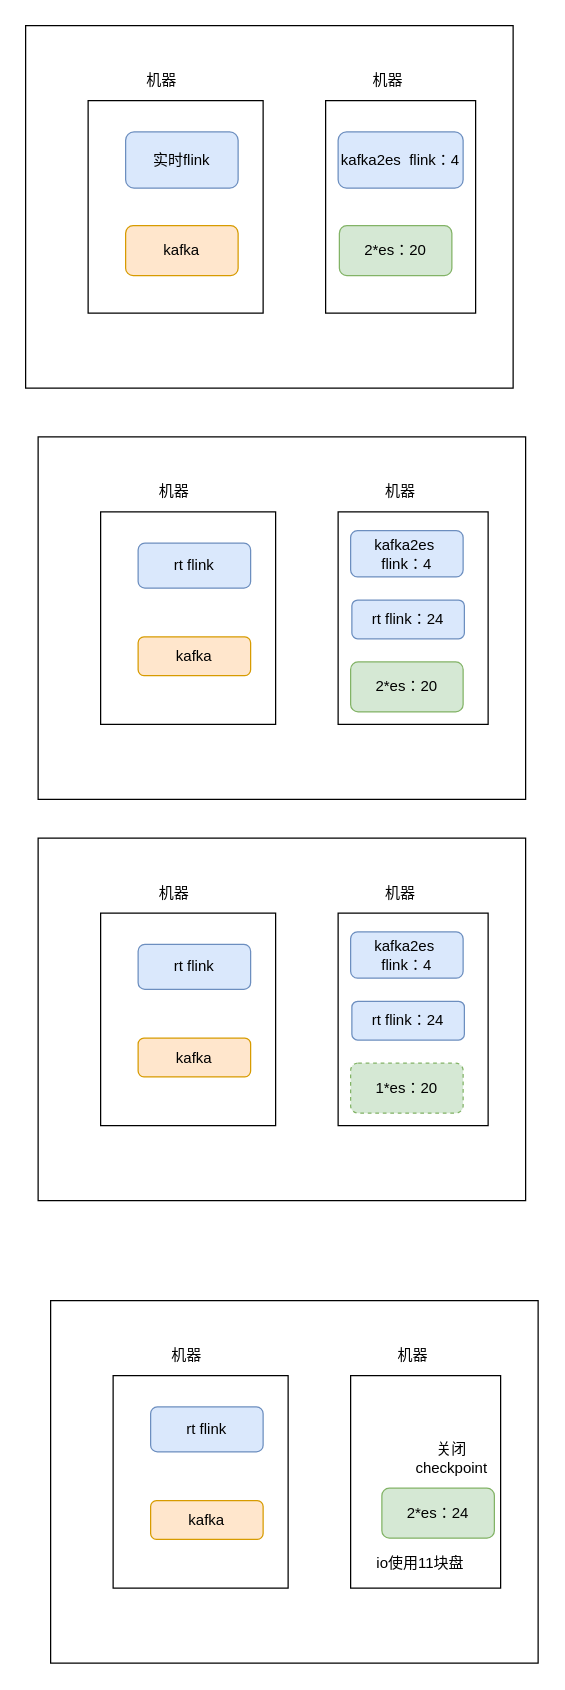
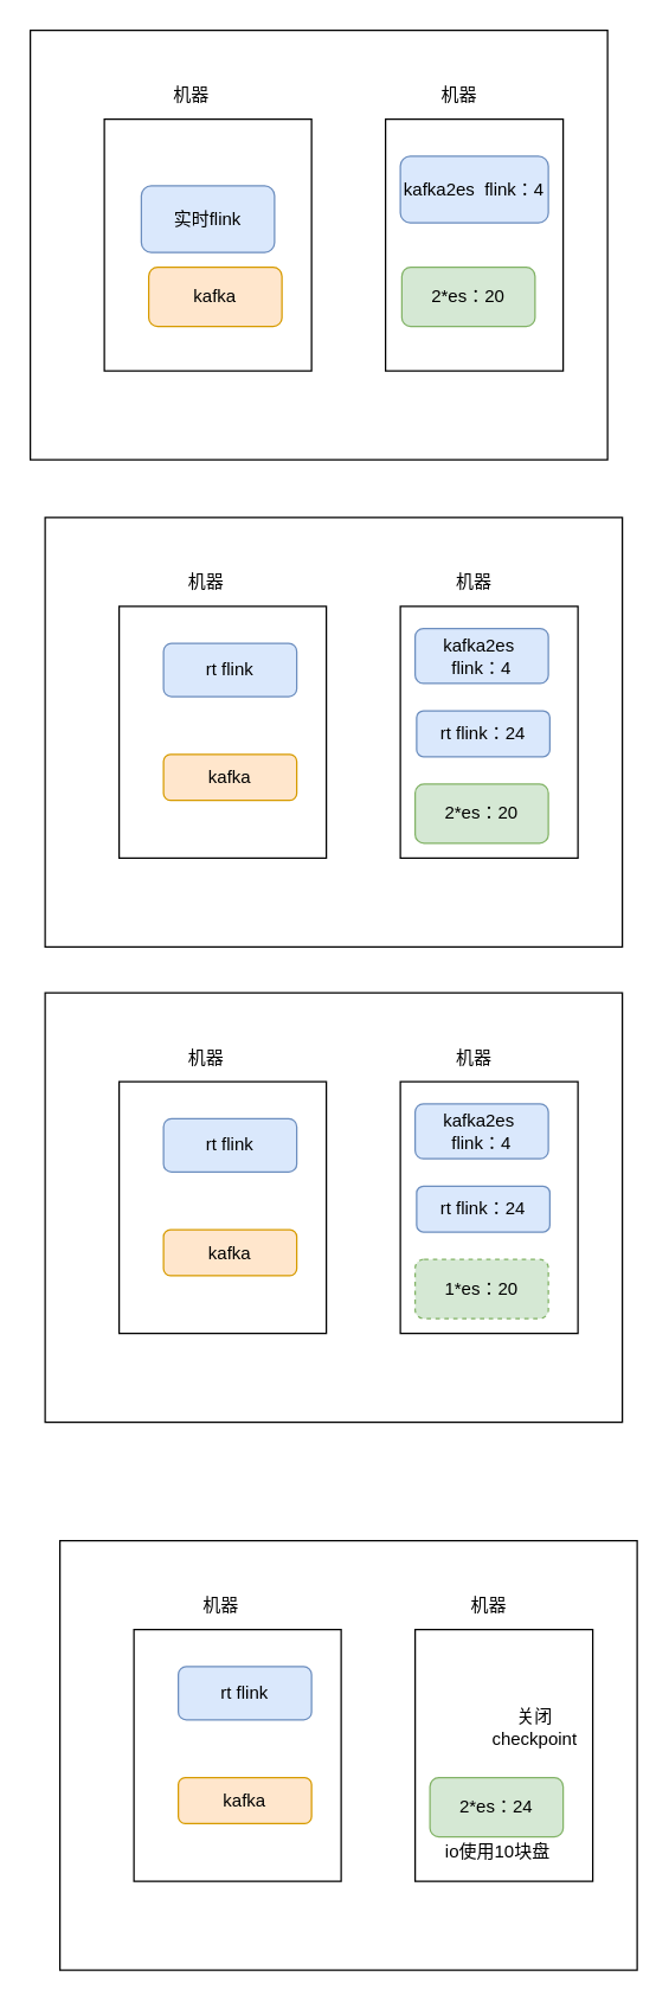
  <mxCell id="0" />
  <mxCell id="1" parent="0" />
  <mxCell id="2" value="" style="rounded=0;whiteSpace=wrap;html=1;" vertex="1" parent="1"><mxGeometry x="20" y="20" width="390" height="290" as="geometry" /></mxCell>
  <mxCell id="3" value="" style="rounded=0;whiteSpace=wrap;html=1;" vertex="1" parent="1"><mxGeometry x="70" y="80" width="140" height="170" as="geometry" /></mxCell>
  <mxCell id="4" value="" style="rounded=0;whiteSpace=wrap;html=1;" vertex="1" parent="1"><mxGeometry x="260" y="80" width="120" height="170" as="geometry" /></mxCell>
  <mxCell id="5" value="机器" style="text;html=1;resizable=0;points=[];autosize=1;align=left;verticalAlign=top;spacingTop=-4;" vertex="1" parent="1"><mxGeometry x="115" y="54" width="40" height="20" as="geometry" /></mxCell>
  <mxCell id="6" value="机器" style="text;html=1;resizable=0;points=[];autosize=1;align=left;verticalAlign=top;spacingTop=-4;" vertex="1" parent="1"><mxGeometry x="296" y="54" width="40" height="20" as="geometry" /></mxCell>
- <mxCell id="7" value="实时flink" style="rounded=1;whiteSpace=wrap;html=1;fillColor=#dae8fc;strokeColor=#6c8ebf;" vertex="1" parent="1"><mxGeometry x="100" y="105" width="90" height="45" as="geometry" /></mxCell>
+ <mxCell id="7" value="实时flink" style="rounded=1;whiteSpace=wrap;html=1;fillColor=#dae8fc;strokeColor=#6c8ebf;" vertex="1" parent="1"><mxGeometry x="95" y="125" width="90" height="45" as="geometry" /></mxCell>
  <mxCell id="8" value="kafka" style="rounded=1;whiteSpace=wrap;html=1;fillColor=#ffe6cc;strokeColor=#d79b00;" vertex="1" parent="1"><mxGeometry x="100" y="180" width="90" height="40" as="geometry" /></mxCell>
  <mxCell id="9" value="kafka2es&amp;nbsp; flink：4" style="rounded=1;whiteSpace=wrap;html=1;fillColor=#dae8fc;strokeColor=#6c8ebf;" vertex="1" parent="1"><mxGeometry x="270" y="105" width="100" height="45" as="geometry" /></mxCell>
  <mxCell id="10" value="2*es：20" style="rounded=1;whiteSpace=wrap;html=1;fillColor=#d5e8d4;strokeColor=#82b366;" vertex="1" parent="1"><mxGeometry x="271" y="180" width="90" height="40" as="geometry" /></mxCell>
  <mxCell id="11" value="" style="rounded=0;whiteSpace=wrap;html=1;" vertex="1" parent="1"><mxGeometry x="30" y="349" width="390" height="290" as="geometry" /></mxCell>
  <mxCell id="12" value="" style="rounded=0;whiteSpace=wrap;html=1;" vertex="1" parent="1"><mxGeometry x="80" y="409" width="140" height="170" as="geometry" /></mxCell>
  <mxCell id="13" value="" style="rounded=0;whiteSpace=wrap;html=1;" vertex="1" parent="1"><mxGeometry x="270" y="409" width="120" height="170" as="geometry" /></mxCell>
  <mxCell id="14" value="机器" style="text;html=1;resizable=0;points=[];autosize=1;align=left;verticalAlign=top;spacingTop=-4;" vertex="1" parent="1"><mxGeometry x="125" y="383" width="40" height="20" as="geometry" /></mxCell>
  <mxCell id="15" value="机器" style="text;html=1;resizable=0;points=[];autosize=1;align=left;verticalAlign=top;spacingTop=-4;" vertex="1" parent="1"><mxGeometry x="306" y="383" width="40" height="20" as="geometry" /></mxCell>
  <mxCell id="16" value="rt flink" style="rounded=1;whiteSpace=wrap;html=1;fillColor=#dae8fc;strokeColor=#6c8ebf;" vertex="1" parent="1"><mxGeometry x="110" y="434" width="90" height="36" as="geometry" /></mxCell>
  <mxCell id="17" value="kafka" style="rounded=1;whiteSpace=wrap;html=1;fillColor=#ffe6cc;strokeColor=#d79b00;" vertex="1" parent="1"><mxGeometry x="110" y="509" width="90" height="31" as="geometry" /></mxCell>
  <mxCell id="18" value="kafka2es&amp;nbsp; flink：4" style="rounded=1;whiteSpace=wrap;html=1;fillColor=#dae8fc;strokeColor=#6c8ebf;" vertex="1" parent="1"><mxGeometry x="280" y="424" width="90" height="37" as="geometry" /></mxCell>
  <mxCell id="19" value="2*es：20" style="rounded=1;whiteSpace=wrap;html=1;fillColor=#d5e8d4;strokeColor=#82b366;" vertex="1" parent="1"><mxGeometry x="280" y="529" width="90" height="40" as="geometry" /></mxCell>
  <mxCell id="20" value="rt flink：24" style="rounded=1;whiteSpace=wrap;html=1;fillColor=#dae8fc;strokeColor=#6c8ebf;" vertex="1" parent="1"><mxGeometry x="281" y="479.5" width="90" height="31" as="geometry" /></mxCell>
  <mxCell id="21" value="" style="rounded=0;whiteSpace=wrap;html=1;" vertex="1" parent="1"><mxGeometry x="30" y="670" width="390" height="290" as="geometry" /></mxCell>
  <mxCell id="22" value="" style="rounded=0;whiteSpace=wrap;html=1;" vertex="1" parent="1"><mxGeometry x="80" y="730" width="140" height="170" as="geometry" /></mxCell>
  <mxCell id="23" value="" style="rounded=0;whiteSpace=wrap;html=1;" vertex="1" parent="1"><mxGeometry x="270" y="730" width="120" height="170" as="geometry" /></mxCell>
  <mxCell id="24" value="机器" style="text;html=1;resizable=0;points=[];autosize=1;align=left;verticalAlign=top;spacingTop=-4;" vertex="1" parent="1"><mxGeometry x="125" y="704" width="40" height="20" as="geometry" /></mxCell>
  <mxCell id="25" value="机器" style="text;html=1;resizable=0;points=[];autosize=1;align=left;verticalAlign=top;spacingTop=-4;" vertex="1" parent="1"><mxGeometry x="306" y="704" width="40" height="20" as="geometry" /></mxCell>
  <mxCell id="26" value="rt flink" style="rounded=1;whiteSpace=wrap;html=1;fillColor=#dae8fc;strokeColor=#6c8ebf;" vertex="1" parent="1"><mxGeometry x="110" y="755" width="90" height="36" as="geometry" /></mxCell>
  <mxCell id="27" value="kafka" style="rounded=1;whiteSpace=wrap;html=1;fillColor=#ffe6cc;strokeColor=#d79b00;" vertex="1" parent="1"><mxGeometry x="110" y="830" width="90" height="31" as="geometry" /></mxCell>
  <mxCell id="28" value="kafka2es&amp;nbsp; flink：4" style="rounded=1;whiteSpace=wrap;html=1;fillColor=#dae8fc;strokeColor=#6c8ebf;" vertex="1" parent="1"><mxGeometry x="280" y="745" width="90" height="37" as="geometry" /></mxCell>
  <mxCell id="29" value="1*es：20" style="rounded=1;whiteSpace=wrap;html=1;fillColor=#d5e8d4;strokeColor=#82b366;dashed=1;" vertex="1" parent="1"><mxGeometry x="280" y="850" width="90" height="40" as="geometry" /></mxCell>
  <mxCell id="30" value="rt flink：24" style="rounded=1;whiteSpace=wrap;html=1;fillColor=#dae8fc;strokeColor=#6c8ebf;" vertex="1" parent="1"><mxGeometry x="281" y="800.5" width="90" height="31" as="geometry" /></mxCell>
  <mxCell id="31" value="" style="rounded=0;whiteSpace=wrap;html=1;" vertex="1" parent="1"><mxGeometry x="40" y="1040" width="390" height="290" as="geometry" /></mxCell>
  <mxCell id="32" value="" style="rounded=0;whiteSpace=wrap;html=1;" vertex="1" parent="1"><mxGeometry x="90" y="1100" width="140" height="170" as="geometry" /></mxCell>
  <mxCell id="33" value="" style="rounded=0;whiteSpace=wrap;html=1;" vertex="1" parent="1"><mxGeometry x="280" y="1100" width="120" height="170" as="geometry" /></mxCell>
  <mxCell id="34" value="机器" style="text;html=1;resizable=0;points=[];autosize=1;align=left;verticalAlign=top;spacingTop=-4;" vertex="1" parent="1"><mxGeometry x="135" y="1074" width="40" height="20" as="geometry" /></mxCell>
  <mxCell id="35" value="机器" style="text;html=1;resizable=0;points=[];autosize=1;align=left;verticalAlign=top;spacingTop=-4;" vertex="1" parent="1"><mxGeometry x="316" y="1074" width="40" height="20" as="geometry" /></mxCell>
  <mxCell id="36" value="rt flink" style="rounded=1;whiteSpace=wrap;html=1;fillColor=#dae8fc;strokeColor=#6c8ebf;" vertex="1" parent="1"><mxGeometry x="120" y="1125" width="90" height="36" as="geometry" /></mxCell>
  <mxCell id="37" value="kafka" style="rounded=1;whiteSpace=wrap;html=1;fillColor=#ffe6cc;strokeColor=#d79b00;" vertex="1" parent="1"><mxGeometry x="120" y="1200" width="90" height="31" as="geometry" /></mxCell>
- <mxCell id="38" value="2*es：24" style="rounded=1;whiteSpace=wrap;html=1;fillColor=#d5e8d4;strokeColor=#82b366;" vertex="1" parent="1"><mxGeometry x="305" y="1190" width="90" height="40" as="geometry" /></mxCell>
+ <mxCell id="38" value="2*es：24" style="rounded=1;whiteSpace=wrap;html=1;fillColor=#d5e8d4;strokeColor=#82b366;" vertex="1" parent="1"><mxGeometry x="290" y="1200" width="90" height="40" as="geometry" /></mxCell>
  <mxCell id="39" value="关闭checkpoint" style="text;html=1;strokeColor=none;fillColor=none;align=center;verticalAlign=middle;whiteSpace=wrap;rounded=0;" vertex="1" parent="1"><mxGeometry x="341" y="1156" width="40" height="20" as="geometry" /></mxCell>
- <mxCell id="40" value="io使用11块盘" style="text;html=1;strokeColor=none;fillColor=none;align=center;verticalAlign=middle;whiteSpace=wrap;rounded=0;" vertex="1" parent="1"><mxGeometry x="291" y="1240" width="90" height="20" as="geometry" /></mxCell>
+ <mxCell id="40" value="io使用10块盘" style="text;html=1;strokeColor=none;fillColor=none;align=center;verticalAlign=middle;whiteSpace=wrap;rounded=0;" vertex="1" parent="1"><mxGeometry x="291" y="1240" width="90" height="20" as="geometry" /></mxCell>
